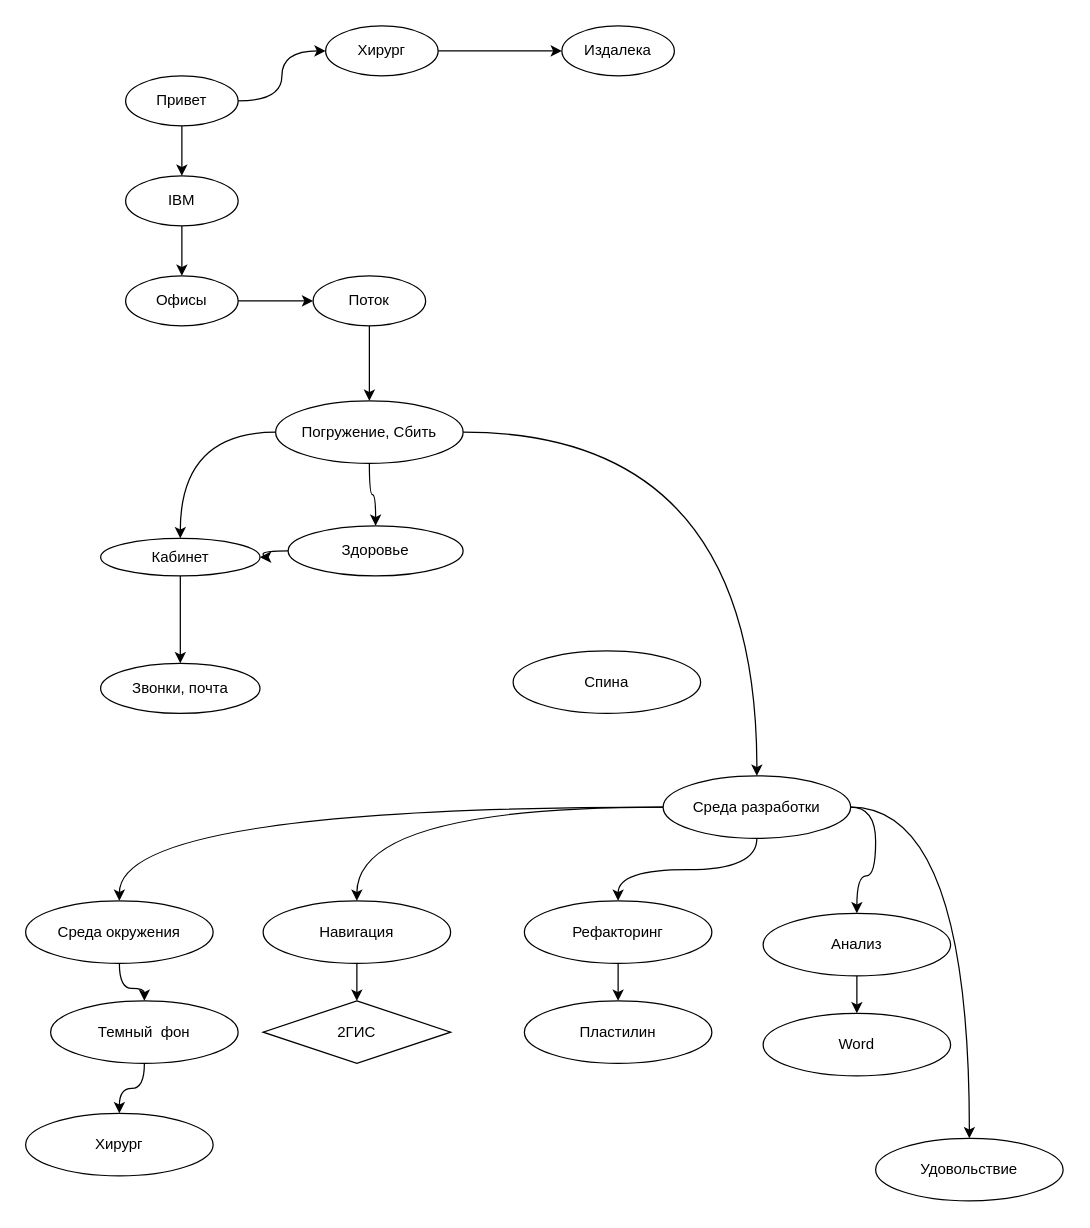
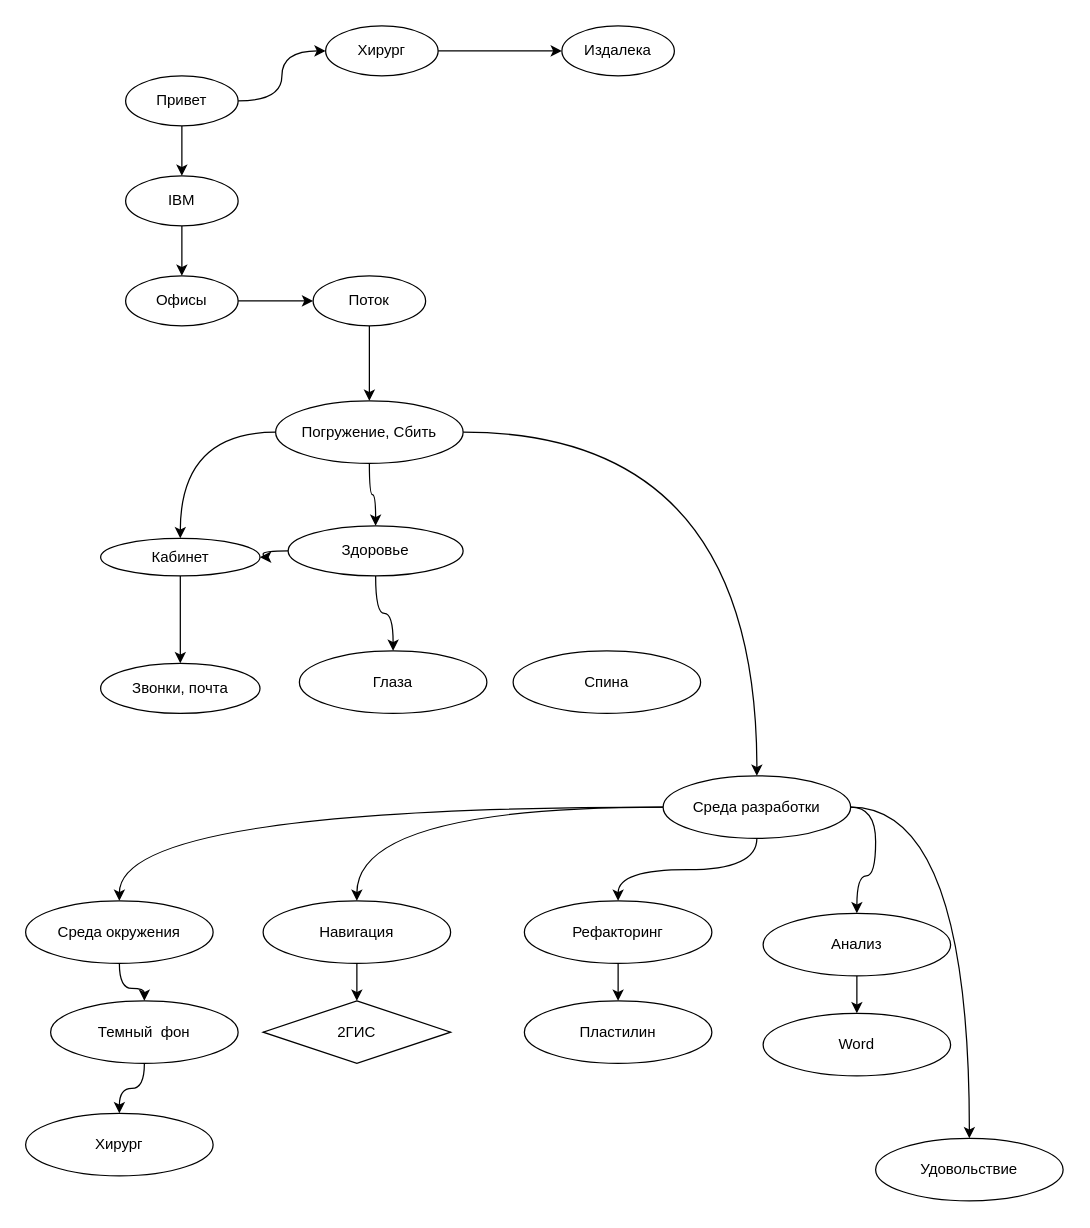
  <mxCell id="0" />
  <mxCell id="1" parent="0" />
  <mxCell id="2" value="" style="edgeStyle=orthogonalEdgeStyle;rounded=0;orthogonalLoop=1;jettySize=auto;html=1;curved=1;" edge="1" parent="1" source="4" target="6"><mxGeometry relative="1" as="geometry" /></mxCell>
  <mxCell id="3" value="" style="edgeStyle=orthogonalEdgeStyle;rounded=0;orthogonalLoop=1;jettySize=auto;html=1;curved=1;" edge="1" parent="1" source="4" target="8"><mxGeometry relative="1" as="geometry" /></mxCell>
  <mxCell id="4" value="Привет" style="ellipse;whiteSpace=wrap;html=1;" vertex="1" parent="1"><mxGeometry x="100" y="60" width="90" height="40" as="geometry" /></mxCell>
  <mxCell id="5" value="" style="edgeStyle=orthogonalEdgeStyle;curved=1;rounded=0;orthogonalLoop=1;jettySize=auto;html=1;" edge="1" parent="1" source="6" target="11"><mxGeometry relative="1" as="geometry" /></mxCell>
  <mxCell id="6" value="Хирург" style="ellipse;whiteSpace=wrap;html=1;" vertex="1" parent="1"><mxGeometry x="260" y="20" width="90" height="40" as="geometry" /></mxCell>
  <mxCell id="7" value="" style="edgeStyle=orthogonalEdgeStyle;curved=1;rounded=0;orthogonalLoop=1;jettySize=auto;html=1;" edge="1" parent="1" source="8" target="10"><mxGeometry relative="1" as="geometry" /></mxCell>
  <mxCell id="8" value="IBM" style="ellipse;whiteSpace=wrap;html=1;" vertex="1" parent="1"><mxGeometry x="100" y="140" width="90" height="40" as="geometry" /></mxCell>
  <mxCell id="9" value="" style="edgeStyle=orthogonalEdgeStyle;curved=1;rounded=0;orthogonalLoop=1;jettySize=auto;html=1;" edge="1" parent="1" source="10" target="13"><mxGeometry relative="1" as="geometry" /></mxCell>
  <mxCell id="10" value="Офисы" style="ellipse;whiteSpace=wrap;html=1;" vertex="1" parent="1"><mxGeometry x="100" y="220" width="90" height="40" as="geometry" /></mxCell>
  <mxCell id="11" value="Издалека" style="ellipse;whiteSpace=wrap;html=1;" vertex="1" parent="1"><mxGeometry x="449" y="20" width="90" height="40" as="geometry" /></mxCell>
  <mxCell id="12" value="" style="edgeStyle=orthogonalEdgeStyle;curved=1;rounded=0;orthogonalLoop=1;jettySize=auto;html=1;" edge="1" parent="1" source="13" target="17"><mxGeometry relative="1" as="geometry" /></mxCell>
  <mxCell id="13" value="Поток" style="ellipse;whiteSpace=wrap;html=1;" vertex="1" parent="1"><mxGeometry x="250" y="220" width="90" height="40" as="geometry" /></mxCell>
  <mxCell id="14" value="" style="edgeStyle=orthogonalEdgeStyle;curved=1;rounded=0;orthogonalLoop=1;jettySize=auto;html=1;" edge="1" parent="1" source="17" target="19"><mxGeometry relative="1" as="geometry" /></mxCell>
  <mxCell id="15" value="" style="edgeStyle=orthogonalEdgeStyle;curved=1;rounded=0;orthogonalLoop=1;jettySize=auto;html=1;" edge="1" parent="1" source="17" target="22"><mxGeometry relative="1" as="geometry" /></mxCell>
  <mxCell id="16" value="" style="edgeStyle=orthogonalEdgeStyle;curved=1;rounded=0;orthogonalLoop=1;jettySize=auto;html=1;" edge="1" parent="1" source="17" target="31"><mxGeometry relative="1" as="geometry" /></mxCell>
  <mxCell id="17" value="Погружение, Сбить" style="ellipse;whiteSpace=wrap;html=1;" vertex="1" parent="1"><mxGeometry x="220" y="320" width="150" height="50" as="geometry" /></mxCell>
  <mxCell id="18" value="" style="edgeStyle=orthogonalEdgeStyle;curved=1;rounded=0;orthogonalLoop=1;jettySize=auto;html=1;" edge="1" parent="1" source="19" target="25"><mxGeometry relative="1" as="geometry" /></mxCell>
  <mxCell id="19" value="Кабинет" style="ellipse;whiteSpace=wrap;html=1;" vertex="1" parent="1"><mxGeometry x="80" y="430" width="127.5" height="30" as="geometry" /></mxCell>
+ <mxCell id="20" value="" style="edgeStyle=orthogonalEdgeStyle;curved=1;rounded=0;orthogonalLoop=1;jettySize=auto;html=1;" edge="1" parent="1" source="22" target="23"><mxGeometry relative="1" as="geometry" /></mxCell>
  <mxCell id="21" value="" style="edgeStyle=orthogonalEdgeStyle;curved=1;rounded=0;orthogonalLoop=1;jettySize=auto;html=1;" edge="1" parent="1" source="22" target="19"><mxGeometry relative="1" as="geometry" /></mxCell>
  <mxCell id="22" value="Здоровье" style="ellipse;whiteSpace=wrap;html=1;" vertex="1" parent="1"><mxGeometry x="230" y="420" width="140" height="40" as="geometry" /></mxCell>
+ <mxCell id="23" value="Глаза" style="ellipse;whiteSpace=wrap;html=1;" vertex="1" parent="1"><mxGeometry x="239" y="520" width="150" height="50" as="geometry" /></mxCell>
  <mxCell id="24" value="Спина" style="ellipse;whiteSpace=wrap;html=1;" vertex="1" parent="1"><mxGeometry x="410" y="520" width="150" height="50" as="geometry" /></mxCell>
  <mxCell id="25" value="Звонки, почта" style="ellipse;whiteSpace=wrap;html=1;" vertex="1" parent="1"><mxGeometry x="80" y="530" width="127.5" height="40" as="geometry" /></mxCell>
  <mxCell id="26" value="" style="edgeStyle=orthogonalEdgeStyle;curved=1;rounded=0;orthogonalLoop=1;jettySize=auto;html=1;" edge="1" parent="1" source="31" target="33"><mxGeometry relative="1" as="geometry" /></mxCell>
  <mxCell id="27" value="" style="edgeStyle=orthogonalEdgeStyle;curved=1;rounded=0;orthogonalLoop=1;jettySize=auto;html=1;" edge="1" parent="1" source="31" target="36"><mxGeometry relative="1" as="geometry" /></mxCell>
  <mxCell id="28" value="" style="edgeStyle=orthogonalEdgeStyle;curved=1;rounded=0;orthogonalLoop=1;jettySize=auto;html=1;" edge="1" parent="1" source="31" target="41"><mxGeometry relative="1" as="geometry" /></mxCell>
  <mxCell id="29" value="" style="edgeStyle=orthogonalEdgeStyle;curved=1;rounded=0;orthogonalLoop=1;jettySize=auto;html=1;exitX=1;exitY=0.5;exitDx=0;exitDy=0;" edge="1" parent="1" source="31" target="44"><mxGeometry relative="1" as="geometry" /></mxCell>
  <mxCell id="30" value="" style="edgeStyle=orthogonalEdgeStyle;curved=1;rounded=0;orthogonalLoop=1;jettySize=auto;html=1;" edge="1" parent="1" source="31" target="46"><mxGeometry relative="1" as="geometry" /></mxCell>
  <mxCell id="31" value="Среда разработки" style="ellipse;whiteSpace=wrap;html=1;" vertex="1" parent="1"><mxGeometry x="530" y="620" width="150" height="50" as="geometry" /></mxCell>
  <mxCell id="32" value="" style="edgeStyle=orthogonalEdgeStyle;curved=1;rounded=0;orthogonalLoop=1;jettySize=auto;html=1;" edge="1" parent="1" source="33" target="34"><mxGeometry relative="1" as="geometry" /></mxCell>
  <mxCell id="33" value="Навигация" style="ellipse;whiteSpace=wrap;html=1;" vertex="1" parent="1"><mxGeometry x="210" y="720" width="150" height="50" as="geometry" /></mxCell>
  <mxCell id="34" value="2ГИС" style="rhombus;whiteSpace=wrap;html=1;" vertex="1" parent="1"><mxGeometry x="210" y="800" width="150" height="50" as="geometry" /></mxCell>
  <mxCell id="35" value="" style="edgeStyle=orthogonalEdgeStyle;curved=1;rounded=0;orthogonalLoop=1;jettySize=auto;html=1;" edge="1" parent="1" source="36" target="38"><mxGeometry relative="1" as="geometry" /></mxCell>
  <mxCell id="36" value="Среда окружения" style="ellipse;whiteSpace=wrap;html=1;" vertex="1" parent="1"><mxGeometry y="720" width="150" height="50" as="geometry" x="20" /></mxCell>
  <mxCell id="37" value="" style="edgeStyle=orthogonalEdgeStyle;curved=1;rounded=0;orthogonalLoop=1;jettySize=auto;html=1;" edge="1" parent="1" source="38" target="39"><mxGeometry relative="1" as="geometry" /></mxCell>
  <mxCell id="38" value="Темный&amp;nbsp; фон" style="ellipse;whiteSpace=wrap;html=1;" vertex="1" parent="1"><mxGeometry x="40" y="800" width="150" height="50" as="geometry" /></mxCell>
  <mxCell id="39" value="Хирург" style="ellipse;whiteSpace=wrap;html=1;" vertex="1" parent="1"><mxGeometry y="890" width="150" height="50" as="geometry" x="20" /></mxCell>
  <mxCell id="40" value="" style="edgeStyle=orthogonalEdgeStyle;curved=1;rounded=0;orthogonalLoop=1;jettySize=auto;html=1;" edge="1" parent="1" source="41" target="42"><mxGeometry relative="1" as="geometry" /></mxCell>
  <mxCell id="41" value="Рефакторинг" style="ellipse;whiteSpace=wrap;html=1;" vertex="1" parent="1"><mxGeometry x="419" y="720" width="150" height="50" as="geometry" /></mxCell>
  <mxCell id="42" value="Пластилин" style="ellipse;whiteSpace=wrap;html=1;" vertex="1" parent="1"><mxGeometry x="419" y="800" width="150" height="50" as="geometry" /></mxCell>
  <mxCell id="43" value="" style="edgeStyle=orthogonalEdgeStyle;curved=1;rounded=0;orthogonalLoop=1;jettySize=auto;html=1;" edge="1" parent="1" source="44" target="45"><mxGeometry relative="1" as="geometry" /></mxCell>
  <mxCell id="44" value="Анализ" style="ellipse;whiteSpace=wrap;html=1;" vertex="1" parent="1"><mxGeometry x="610" y="730" width="150" height="50" as="geometry" /></mxCell>
  <mxCell id="45" value="Word" style="ellipse;whiteSpace=wrap;html=1;" vertex="1" parent="1"><mxGeometry x="610" y="810" width="150" height="50" as="geometry" /></mxCell>
  <mxCell id="46" value="Удовольствие" style="ellipse;whiteSpace=wrap;html=1;" vertex="1" parent="1"><mxGeometry x="700" y="910" width="150" height="50" as="geometry" /></mxCell>
